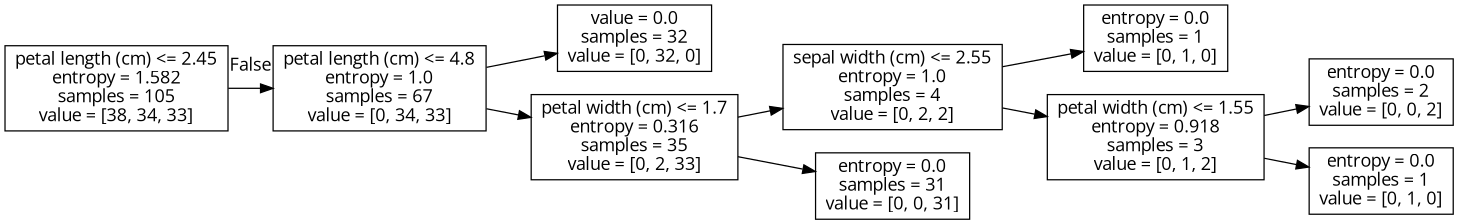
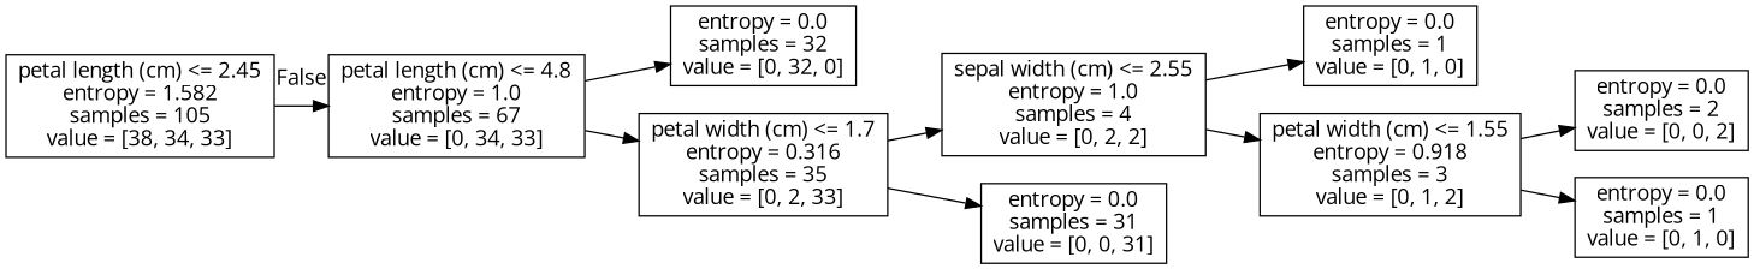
  digraph {
    fontname="Open Sans"
    rankdir=LR
    node [fontname="Open Sans" shape=box]
    edge [fontname="Open Sans"]
    n1 [label="petal length (cm) <= 2.45\nentropy = 1.582\nsamples = 105\nvalue = [38, 34, 33]"]
    n2 [label="petal length (cm) <= 4.8\nentropy = 1.0\nsamples = 67\nvalue = [0, 34, 33]"]
-   n3 [label="value = 0.0\nsamples = 32\nvalue = [0, 32, 0]"]
+   n3 [label="entropy = 0.0\nsamples = 32\nvalue = [0, 32, 0]"]
    n4 [label="petal width (cm) <= 1.7\nentropy = 0.316\nsamples = 35\nvalue = [0, 2, 33]"]
    n5 [label="sepal width (cm) <= 2.55\nentropy = 1.0\nsamples = 4\nvalue = [0, 2, 2]"]
    n6 [label="entropy = 0.0\nsamples = 31\nvalue = [0, 0, 31]"]
    n7 [label="entropy = 0.0\nsamples = 1\nvalue = [0, 1, 0]"]
    n8 [label="petal width (cm) <= 1.55\nentropy = 0.918\nsamples = 3\nvalue = [0, 1, 2]"]
    n9 [label="entropy = 0.0\nsamples = 2\nvalue = [0, 0, 2]"]
    n10 [label="entropy = 0.0\nsamples = 1\nvalue = [0, 1, 0]"]
    n1 -> n2 [headlabel=False labelangle=-45 labeldistance=2.5]
    n2 -> n3
    n2 -> n4
    n4 -> n5
    n4 -> n6
    n5 -> n7
    n5 -> n8
    n8 -> n9
    n8 -> n10
  }
